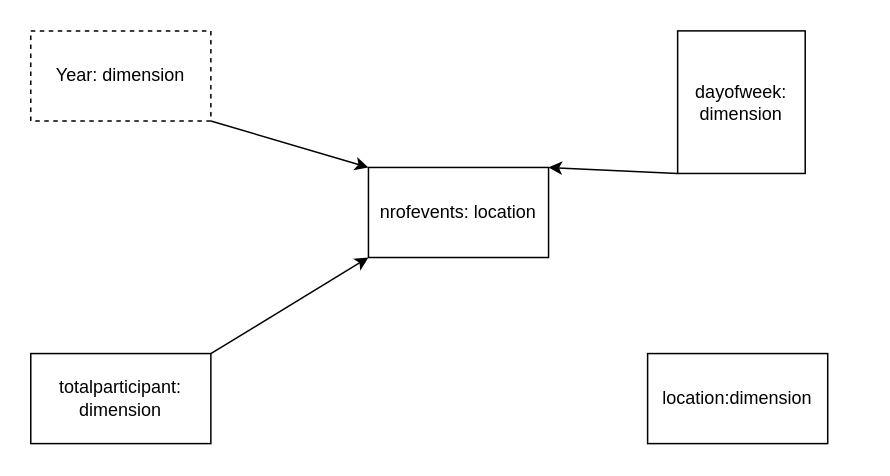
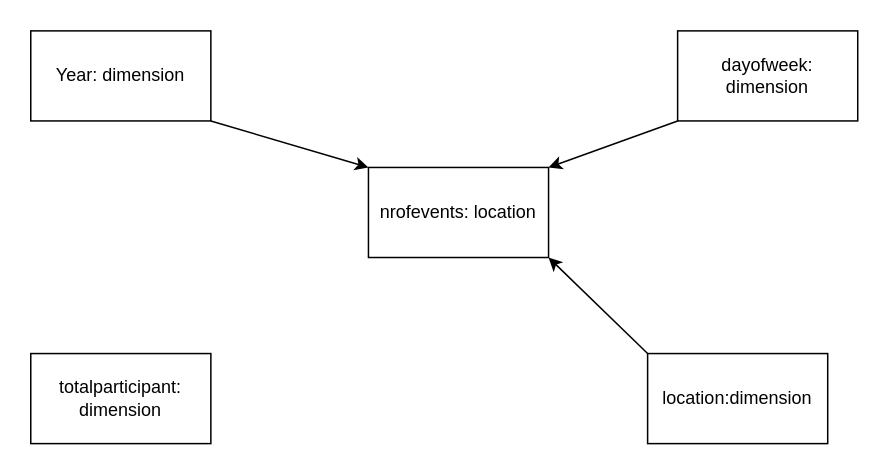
  <mxCell id="0" />
  <mxCell id="1" parent="0" />
- <mxCell id="2" value="Year: dimension" style="rounded=0;whiteSpace=wrap;html=1;dashed=1;" vertex="1" parent="1"><mxGeometry x="20" y="20" width="120" height="60" as="geometry" /></mxCell>
- <mxCell id="3" value="dayofweek: dimension" style="rounded=0;whiteSpace=wrap;html=1;" vertex="1" parent="1"><mxGeometry x="451" y="20" width="85" height="95" as="geometry" /></mxCell>
+ <mxCell id="2" value="Year: dimension" style="rounded=0;whiteSpace=wrap;html=1;" vertex="1" parent="1"><mxGeometry x="20" y="20" width="120" height="60" as="geometry" /></mxCell>
+ <mxCell id="3" value="dayofweek: dimension" style="rounded=0;whiteSpace=wrap;html=1;" vertex="1" parent="1"><mxGeometry x="451" y="20" width="120" height="60" as="geometry" /></mxCell>
  <mxCell id="4" value="totalparticipant: dimension" style="rounded=0;whiteSpace=wrap;html=1;" vertex="1" parent="1"><mxGeometry x="20" y="235" width="120" height="60" as="geometry" /></mxCell>
  <mxCell id="5" value="location:dimension" style="rounded=0;whiteSpace=wrap;html=1;" vertex="1" parent="1"><mxGeometry x="431" y="235" width="120" height="60" as="geometry" /></mxCell>
  <mxCell id="6" value="nrofevents: location" style="rounded=0;whiteSpace=wrap;html=1;" vertex="1" parent="1"><mxGeometry x="245" y="111" width="120" height="60" as="geometry" /></mxCell>
  <mxCell id="7" value="" style="endArrow=classic;html=1;entryX=0;entryY=0;entryDx=0;entryDy=0;exitX=1;exitY=1;exitDx=0;exitDy=0;" edge="1" parent="1" source="2" target="6"><mxGeometry width="50" height="50" relative="1" as="geometry"><mxPoint x="120" y="60" as="sourcePoint" /><mxPoint x="196" y="27" as="targetPoint" /><Array as="points" /></mxGeometry></mxCell>
- <mxCell id="8" value="" style="endArrow=classic;html=1;entryX=0;entryY=1;entryDx=0;entryDy=0;exitX=1;exitY=0;exitDx=0;exitDy=0;" edge="1" parent="1" source="4" target="6"><mxGeometry width="50" height="50" relative="1" as="geometry"><mxPoint x="31" y="257" as="sourcePoint" /><mxPoint x="288" y="234" as="targetPoint" /><Array as="points" /></mxGeometry></mxCell>
  <mxCell id="9" value="" style="endArrow=classic;html=1;exitX=0;exitY=1;exitDx=0;exitDy=0;entryX=1;entryY=0;entryDx=0;entryDy=0;" edge="1" parent="1" source="3" target="6"><mxGeometry width="50" height="50" relative="1" as="geometry"><mxPoint x="446" y="76" as="sourcePoint" /><mxPoint x="496" y="50" as="targetPoint" /></mxGeometry></mxCell>
+ <mxCell id="10" value="" style="endArrow=classic;html=1;exitX=0;exitY=0;exitDx=0;exitDy=0;entryX=1;entryY=1;entryDx=0;entryDy=0;" edge="1" parent="1" source="5" target="6"><mxGeometry width="50" height="50" relative="1" as="geometry"><mxPoint x="475" y="182" as="sourcePoint" /><mxPoint x="525" y="132" as="targetPoint" /></mxGeometry></mxCell>
